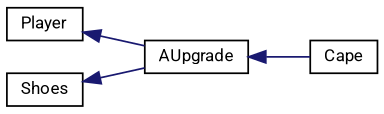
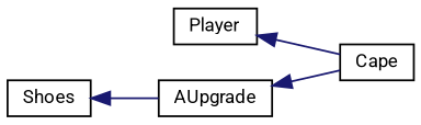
  digraph {
    fontname=Roboto
    rankdir=LR
    node [color=black fillcolor=white fontname=Roboto fontsize=10 shape=record style=filled]
    edge [color=midnightblue dir=back fontname=Roboto fontsize=10 labelfontname=Helvetica labelfontsize=10 style=solid]
    n1 [height=0.2 label=Player width=0.4]
    n2 [height=0.2 label=AUpgrade width=0.4]
    n3 [height=0.2 label=Cape width=0.4]
    n4 [height=0.2 label=Shoes width=0.4]
-   n1 -> n2
+   n1 -> n3
    n2 -> n3
    n4 -> n2
  }
